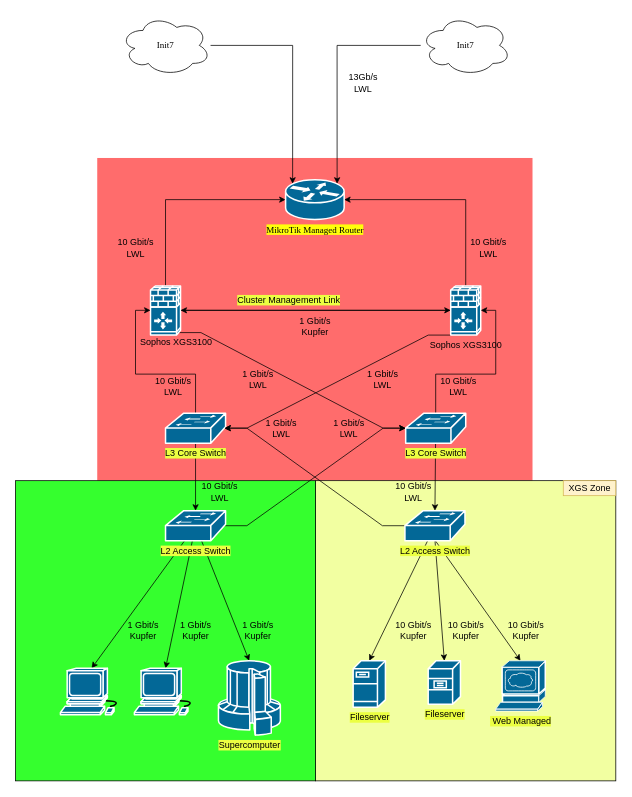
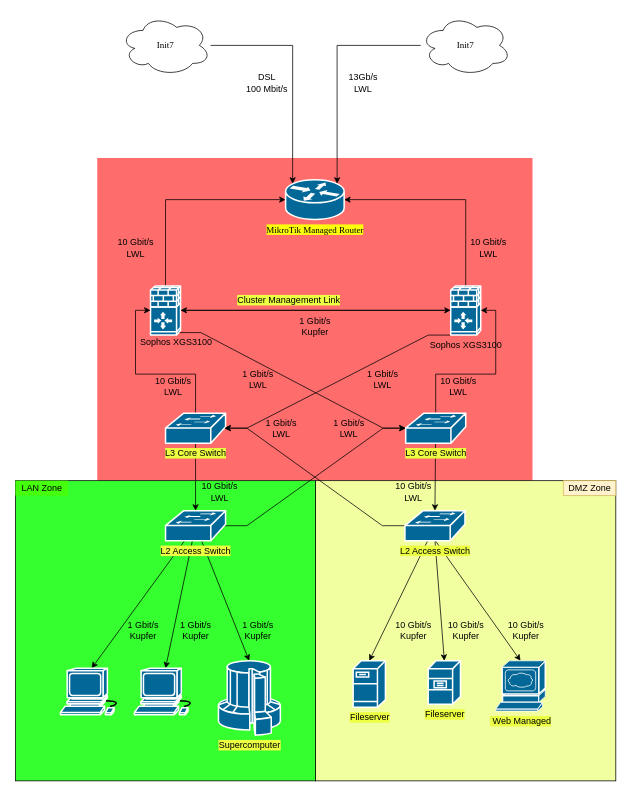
  <mxCell id="0" />
  <mxCell id="1" parent="0" />
  <mxCell id="2" value="" style="rounded=0;whiteSpace=wrap;html=1;labelBackgroundColor=#ECFF42;fillColor=#FF0A0A;imageAspect=1;gradientColor=none;strokeColor=none;opacity=60;" parent="1" vertex="1"><mxGeometry x="129" y="210" width="580" height="430" as="geometry" /></mxCell>
  <mxCell id="3" style="edgeStyle=orthogonalEdgeStyle;rounded=0;orthogonalLoop=1;jettySize=auto;html=1;entryX=0;entryY=0.5;entryDx=0;entryDy=0;entryPerimeter=0;exitX=0.5;exitY=0;exitDx=0;exitDy=0;exitPerimeter=0;" parent="1" source="6" target="9" edge="1"><mxGeometry relative="1" as="geometry" /></mxCell>
  <mxCell id="4" style="edgeStyle=entityRelationEdgeStyle;rounded=0;orthogonalLoop=1;jettySize=auto;html=1;exitX=0.93;exitY=0.95;exitDx=0;exitDy=0;exitPerimeter=0;" parent="1" source="6" target="23" edge="1"><mxGeometry relative="1" as="geometry" /></mxCell>
  <mxCell id="5" style="edgeStyle=orthogonalEdgeStyle;rounded=0;orthogonalLoop=1;jettySize=auto;html=1;" parent="1" source="6" target="13" edge="1"><mxGeometry relative="1" as="geometry" /></mxCell>
  <mxCell id="6" value="" style="shape=mxgraph.cisco.security.ios_firewall;html=1;dashed=0;fillColor=#036897;strokeColor=#ffffff;strokeWidth=2;verticalLabelPosition=bottom;verticalAlign=top;rounded=0;shadow=0;comic=0;fontFamily=Verdana;fontSize=12;" parent="1" vertex="1"><mxGeometry x="200" y="380" width="40" height="66" as="geometry" /></mxCell>
  <mxCell id="7" style="edgeStyle=orthogonalEdgeStyle;rounded=0;orthogonalLoop=1;jettySize=auto;html=1;entryX=0.12;entryY=0.1;entryDx=0;entryDy=0;entryPerimeter=0;" parent="1" source="8" target="9" edge="1"><mxGeometry relative="1" as="geometry" /></mxCell>
  <mxCell id="8" value="Init7" style="ellipse;shape=cloud;whiteSpace=wrap;html=1;rounded=0;shadow=0;comic=0;strokeWidth=1;fontFamily=Verdana;fontSize=12;" parent="1" vertex="1"><mxGeometry x="160" y="20" width="120" height="80" as="geometry" /></mxCell>
  <mxCell id="9" value="&lt;span style=&quot;background-color: rgb(255, 255, 10);&quot;&gt;MikroTik Managed Router&lt;/span&gt;" style="shape=mxgraph.cisco.routers.router;html=1;dashed=0;fillColor=#036897;strokeColor=#ffffff;strokeWidth=2;verticalLabelPosition=bottom;verticalAlign=top;rounded=0;shadow=0;comic=0;fontFamily=Verdana;fontSize=12;" parent="1" vertex="1"><mxGeometry x="380" y="239" width="78" height="53" as="geometry" /></mxCell>
  <mxCell id="10" style="rounded=0;orthogonalLoop=1;jettySize=auto;html=1;exitX=0;exitY=1;exitDx=0;exitDy=0;exitPerimeter=0;entryX=0.98;entryY=0.5;entryDx=0;entryDy=0;entryPerimeter=0;edgeStyle=entityRelationEdgeStyle;" parent="1" source="13" target="20" edge="1"><mxGeometry relative="1" as="geometry" /></mxCell>
  <mxCell id="11" style="edgeStyle=orthogonalEdgeStyle;rounded=0;orthogonalLoop=1;jettySize=auto;html=1;exitX=0.5;exitY=0;exitDx=0;exitDy=0;exitPerimeter=0;entryX=1;entryY=0.5;entryDx=0;entryDy=0;entryPerimeter=0;" parent="1" source="13" target="9" edge="1"><mxGeometry relative="1" as="geometry" /></mxCell>
  <mxCell id="12" style="edgeStyle=orthogonalEdgeStyle;rounded=0;orthogonalLoop=1;jettySize=auto;html=1;entryX=1;entryY=0.5;entryDx=0;entryDy=0;entryPerimeter=0;" parent="1" source="13" target="6" edge="1"><mxGeometry relative="1" as="geometry" /></mxCell>
  <mxCell id="13" value="&lt;span style=&quot;font-family: Helvetica;&quot;&gt;Sophos XGS3100&lt;/span&gt;" style="shape=mxgraph.cisco.security.ios_firewall;html=1;dashed=0;fillColor=#036897;strokeColor=#ffffff;strokeWidth=2;verticalLabelPosition=bottom;verticalAlign=top;rounded=0;shadow=0;comic=0;fontFamily=Verdana;fontSize=12;" parent="1" vertex="1"><mxGeometry x="600" y="380" width="40" height="66" as="geometry" /></mxCell>
  <mxCell id="14" style="edgeStyle=orthogonalEdgeStyle;rounded=0;orthogonalLoop=1;jettySize=auto;html=1;entryX=0.88;entryY=0.1;entryDx=0;entryDy=0;entryPerimeter=0;" parent="1" source="15" target="9" edge="1"><mxGeometry relative="1" as="geometry" /></mxCell>
  <mxCell id="15" value="Init7" style="ellipse;shape=cloud;whiteSpace=wrap;html=1;rounded=0;shadow=0;comic=0;strokeWidth=1;fontFamily=Verdana;fontSize=12;" parent="1" vertex="1"><mxGeometry x="560" y="20" width="120" height="80" as="geometry" /></mxCell>
  <mxCell id="16" value="" style="whiteSpace=wrap;html=1;aspect=fixed;labelBackgroundColor=#ECFF42;fillColor=#F2FFA1;" parent="1" vertex="1"><mxGeometry x="420" y="640" width="400" height="400" as="geometry" /></mxCell>
  <mxCell id="17" value="" style="whiteSpace=wrap;html=1;aspect=fixed;labelBackgroundColor=#ECFF42;fillColor=#35FF2E;" parent="1" vertex="1"><mxGeometry x="20" y="640" width="400" height="400" as="geometry" /></mxCell>
  <mxCell id="18" style="edgeStyle=orthogonalEdgeStyle;rounded=0;orthogonalLoop=1;jettySize=auto;html=1;entryX=0;entryY=0.5;entryDx=0;entryDy=0;entryPerimeter=0;" parent="1" source="20" target="6" edge="1"><mxGeometry relative="1" as="geometry"><mxPoint x="200" y="480" as="targetPoint" /></mxGeometry></mxCell>
  <mxCell id="19" style="edgeStyle=none;rounded=0;orthogonalLoop=1;jettySize=auto;html=1;" parent="1" source="20" target="31" edge="1"><mxGeometry relative="1" as="geometry" /></mxCell>
  <mxCell id="20" value="L3 Core Switch" style="shape=mxgraph.cisco.switches.workgroup_switch;sketch=0;html=1;pointerEvents=1;dashed=0;fillColor=#036897;strokeColor=#ffffff;strokeWidth=2;verticalLabelPosition=bottom;verticalAlign=top;align=center;outlineConnect=0;labelBackgroundColor=#ECFF42;" parent="1" vertex="1"><mxGeometry x="220" y="550" width="80" height="40" as="geometry" /></mxCell>
  <mxCell id="21" style="edgeStyle=orthogonalEdgeStyle;rounded=0;orthogonalLoop=1;jettySize=auto;html=1;entryX=1;entryY=0.5;entryDx=0;entryDy=0;entryPerimeter=0;" parent="1" source="23" target="13" edge="1"><mxGeometry relative="1" as="geometry" /></mxCell>
  <mxCell id="22" style="rounded=0;orthogonalLoop=1;jettySize=auto;html=1;entryX=0.5;entryY=0;entryDx=0;entryDy=0;entryPerimeter=0;" parent="1" source="23" target="36" edge="1"><mxGeometry relative="1" as="geometry" /></mxCell>
  <mxCell id="23" value="L3 Core Switch" style="shape=mxgraph.cisco.switches.workgroup_switch;sketch=0;html=1;pointerEvents=1;dashed=0;fillColor=#036897;strokeColor=#ffffff;strokeWidth=2;verticalLabelPosition=bottom;verticalAlign=top;align=center;outlineConnect=0;labelBackgroundColor=#ECFF42;" parent="1" vertex="1"><mxGeometry x="540" y="550" width="80" height="40" as="geometry" /></mxCell>
  <mxCell id="24" value="&lt;span style=&quot;background-color: rgb(236, 255, 66);&quot;&gt;Cluster Management Link&lt;/span&gt;" style="text;html=1;align=center;verticalAlign=middle;resizable=0;points=[];autosize=1;strokeColor=none;fillColor=none;" parent="1" vertex="1"><mxGeometry x="309" y="390" width="150" height="20" as="geometry" /></mxCell>
- <mxCell id="25" value="XGS Zone" style="text;html=1;align=center;verticalAlign=middle;resizable=0;points=[];autosize=1;strokeColor=#d6b656;fillColor=#fff2cc;" parent="1" vertex="1"><mxGeometry x="750" y="640" width="70" height="20" as="geometry" /></mxCell>
+ <mxCell id="25" value="DMZ Zone" style="text;html=1;align=center;verticalAlign=middle;resizable=0;points=[];autosize=1;strokeColor=#d6b656;fillColor=#fff2cc;" parent="1" vertex="1"><mxGeometry x="750" y="640" width="70" height="20" as="geometry" /></mxCell>
+ <mxCell id="26" value="LAN Zone" style="text;html=1;align=center;verticalAlign=middle;resizable=0;points=[];autosize=1;strokeColor=none;fillColor=#45FF0D;" parent="1" vertex="1"><mxGeometry x="20" y="640" width="70" height="20" as="geometry" /></mxCell>
  <mxCell id="27" style="edgeStyle=entityRelationEdgeStyle;rounded=0;orthogonalLoop=1;jettySize=auto;html=1;exitX=0.98;exitY=0.5;exitDx=0;exitDy=0;exitPerimeter=0;entryX=0;entryY=0.5;entryDx=0;entryDy=0;entryPerimeter=0;" parent="1" source="31" target="23" edge="1"><mxGeometry relative="1" as="geometry" /></mxCell>
  <mxCell id="28" style="edgeStyle=none;rounded=0;orthogonalLoop=1;jettySize=auto;html=1;entryX=0.5;entryY=0;entryDx=0;entryDy=0;entryPerimeter=0;" parent="1" source="31" target="40" edge="1"><mxGeometry relative="1" as="geometry" /></mxCell>
  <mxCell id="29" style="edgeStyle=none;rounded=0;orthogonalLoop=1;jettySize=auto;html=1;entryX=0.5;entryY=0;entryDx=0;entryDy=0;entryPerimeter=0;" parent="1" source="31" target="41" edge="1"><mxGeometry relative="1" as="geometry" /></mxCell>
  <mxCell id="30" style="edgeStyle=none;rounded=0;orthogonalLoop=1;jettySize=auto;html=1;entryX=0.5;entryY=0;entryDx=0;entryDy=0;entryPerimeter=0;" parent="1" source="31" target="42" edge="1"><mxGeometry relative="1" as="geometry" /></mxCell>
  <mxCell id="31" value="L2 Access Switch" style="shape=mxgraph.cisco.switches.workgroup_switch;sketch=0;html=1;pointerEvents=1;dashed=0;fillColor=#036897;strokeColor=#ffffff;strokeWidth=2;verticalLabelPosition=bottom;verticalAlign=top;align=center;outlineConnect=0;labelBackgroundColor=#ECFF42;" parent="1" vertex="1"><mxGeometry x="220" y="680" width="80" height="40" as="geometry" /></mxCell>
  <mxCell id="32" style="edgeStyle=entityRelationEdgeStyle;rounded=0;orthogonalLoop=1;jettySize=auto;html=1;entryX=0.98;entryY=0.5;entryDx=0;entryDy=0;entryPerimeter=0;" parent="1" source="36" target="20" edge="1"><mxGeometry relative="1" as="geometry" /></mxCell>
  <mxCell id="33" style="rounded=0;orthogonalLoop=1;jettySize=auto;html=1;entryX=0.5;entryY=0;entryDx=0;entryDy=0;entryPerimeter=0;exitX=0.5;exitY=0.98;exitDx=0;exitDy=0;exitPerimeter=0;" parent="1" source="36" target="38" edge="1"><mxGeometry relative="1" as="geometry" /></mxCell>
  <mxCell id="34" style="edgeStyle=none;rounded=0;orthogonalLoop=1;jettySize=auto;html=1;entryX=0.5;entryY=0;entryDx=0;entryDy=0;entryPerimeter=0;" parent="1" source="36" target="37" edge="1"><mxGeometry relative="1" as="geometry" /></mxCell>
  <mxCell id="35" style="edgeStyle=none;rounded=0;orthogonalLoop=1;jettySize=auto;html=1;exitX=0.5;exitY=0.98;exitDx=0;exitDy=0;exitPerimeter=0;entryX=0.5;entryY=0;entryDx=0;entryDy=0;entryPerimeter=0;" parent="1" source="36" target="39" edge="1"><mxGeometry relative="1" as="geometry" /></mxCell>
  <mxCell id="36" value="L2 Access Switch" style="shape=mxgraph.cisco.switches.workgroup_switch;sketch=0;html=1;pointerEvents=1;dashed=0;fillColor=#036897;strokeColor=#ffffff;strokeWidth=2;verticalLabelPosition=bottom;verticalAlign=top;align=center;outlineConnect=0;labelBackgroundColor=#ECFF42;" parent="1" vertex="1"><mxGeometry x="539" y="680" width="80" height="40" as="geometry" /></mxCell>
  <mxCell id="37" value="Fileserver" style="shape=mxgraph.cisco.servers.fileserver;sketch=0;html=1;pointerEvents=1;dashed=0;fillColor=#036897;strokeColor=#ffffff;strokeWidth=2;verticalLabelPosition=bottom;verticalAlign=top;align=center;outlineConnect=0;labelBackgroundColor=#ECFF42;" parent="1" vertex="1"><mxGeometry x="470" y="880" width="43" height="62" as="geometry" /></mxCell>
  <mxCell id="38" value="Fileserver" style="shape=mxgraph.cisco.servers.file_server;sketch=0;html=1;pointerEvents=1;dashed=0;fillColor=#036897;strokeColor=#ffffff;strokeWidth=2;verticalLabelPosition=bottom;verticalAlign=top;align=center;outlineConnect=0;labelBackgroundColor=#ECFF42;" parent="1" vertex="1"><mxGeometry x="570" y="880" width="43" height="58" as="geometry" /></mxCell>
  <mxCell id="39" value="&amp;nbsp;Web Managed" style="shape=mxgraph.cisco.servers.www_server;sketch=0;html=1;pointerEvents=1;dashed=0;fillColor=#036897;strokeColor=#ffffff;strokeWidth=2;verticalLabelPosition=bottom;verticalAlign=top;align=center;outlineConnect=0;labelBackgroundColor=#ECFF42;" parent="1" vertex="1"><mxGeometry x="660" y="880" width="66" height="67" as="geometry" /></mxCell>
  <mxCell id="40" value="" style="shape=mxgraph.cisco.computers_and_peripherals.workstation;sketch=0;html=1;pointerEvents=1;dashed=0;fillColor=#036897;strokeColor=#ffffff;strokeWidth=2;verticalLabelPosition=bottom;verticalAlign=top;align=center;outlineConnect=0;labelBackgroundColor=#ECFF42;" parent="1" vertex="1"><mxGeometry x="178.5" y="890" width="83" height="62" as="geometry" /></mxCell>
  <mxCell id="41" value="" style="shape=mxgraph.cisco.computers_and_peripherals.workstation;sketch=0;html=1;pointerEvents=1;dashed=0;fillColor=#036897;strokeColor=#ffffff;strokeWidth=2;verticalLabelPosition=bottom;verticalAlign=top;align=center;outlineConnect=0;labelBackgroundColor=#ECFF42;" parent="1" vertex="1"><mxGeometry x="80" y="890" width="83" height="62" as="geometry" /></mxCell>
  <mxCell id="42" value="Supercomputer" style="shape=mxgraph.cisco.computers_and_peripherals.supercomputer;sketch=0;html=1;pointerEvents=1;dashed=0;fillColor=#036897;strokeColor=#ffffff;strokeWidth=2;verticalLabelPosition=bottom;verticalAlign=top;align=center;outlineConnect=0;labelBackgroundColor=#ECFF42;" parent="1" vertex="1"><mxGeometry x="290" y="880" width="83" height="99" as="geometry" /></mxCell>
  <mxCell id="43" value="13Gb/s&lt;br&gt;LWL" style="text;html=1;align=center;verticalAlign=middle;resizable=0;points=[];autosize=1;strokeColor=none;fillColor=none;" parent="1" vertex="1"><mxGeometry x="458" y="95" width="50" height="30" as="geometry" /></mxCell>
+ <mxCell id="44" value="DSL&lt;br&gt;100 Mbit/s" style="text;html=1;align=center;verticalAlign=middle;resizable=0;points=[];autosize=1;strokeColor=none;fillColor=none;" parent="1" vertex="1"><mxGeometry x="320" y="95" width="70" height="30" as="geometry" /></mxCell>
  <mxCell id="45" value="10 Gbit/s&lt;br&gt;LWL" style="text;html=1;align=center;verticalAlign=middle;resizable=0;points=[];autosize=1;strokeColor=none;fillColor=none;" vertex="1" parent="1"><mxGeometry x="150" y="315" width="60" height="30" as="geometry" /></mxCell>
  <mxCell id="46" value="Sophos XGS3100" style="text;html=1;align=center;verticalAlign=middle;resizable=0;points=[];autosize=1;strokeColor=none;fillColor=none;" vertex="1" parent="1"><mxGeometry x="178.5" y="446" width="110" height="20" as="geometry" /></mxCell>
  <mxCell id="47" value="1 Gbit/s&lt;br&gt;Kupfer" style="text;html=1;align=center;verticalAlign=middle;resizable=0;points=[];autosize=1;strokeColor=none;fillColor=none;" vertex="1" parent="1"><mxGeometry x="389" y="420" width="60" height="30" as="geometry" /></mxCell>
  <mxCell id="48" value="10 Gbit/s&lt;br&gt;LWL" style="text;html=1;align=center;verticalAlign=middle;resizable=0;points=[];autosize=1;strokeColor=none;fillColor=none;" vertex="1" parent="1"><mxGeometry x="620" y="315" width="60" height="30" as="geometry" /></mxCell>
  <mxCell id="49" value="10 Gbit/s&lt;br&gt;LWL" style="text;html=1;align=center;verticalAlign=middle;resizable=0;points=[];autosize=1;strokeColor=none;fillColor=none;" vertex="1" parent="1"><mxGeometry x="261.5" y="640" width="60" height="30" as="geometry" /></mxCell>
  <mxCell id="50" value="10 Gbit/s&lt;br&gt;LWL" style="text;html=1;align=center;verticalAlign=middle;resizable=0;points=[];autosize=1;strokeColor=none;fillColor=none;" vertex="1" parent="1"><mxGeometry x="520" y="640" width="60" height="30" as="geometry" /></mxCell>
  <mxCell id="51" value="1 Gbit/s&lt;br&gt;Kupfer" style="text;html=1;align=center;verticalAlign=middle;resizable=0;points=[];autosize=1;strokeColor=none;fillColor=none;" vertex="1" parent="1"><mxGeometry x="160" y="825" width="60" height="30" as="geometry" /></mxCell>
  <mxCell id="52" value="1 Gbit/s&lt;br&gt;Kupfer" style="text;html=1;align=center;verticalAlign=middle;resizable=0;points=[];autosize=1;strokeColor=none;fillColor=none;" vertex="1" parent="1"><mxGeometry x="230" y="825" width="60" height="30" as="geometry" /></mxCell>
  <mxCell id="53" value="1 Gbit/s&lt;br&gt;Kupfer" style="text;html=1;align=center;verticalAlign=middle;resizable=0;points=[];autosize=1;strokeColor=none;fillColor=none;" vertex="1" parent="1"><mxGeometry x="313" y="825" width="60" height="30" as="geometry" /></mxCell>
  <mxCell id="54" value="10 Gbit/s&lt;br&gt;Kupfer" style="text;html=1;align=center;verticalAlign=middle;resizable=0;points=[];autosize=1;strokeColor=none;fillColor=none;" vertex="1" parent="1"><mxGeometry x="520" y="825" width="60" height="30" as="geometry" /></mxCell>
  <mxCell id="55" value="10 Gbit/s&lt;br&gt;Kupfer" style="text;html=1;align=center;verticalAlign=middle;resizable=0;points=[];autosize=1;strokeColor=none;fillColor=none;" vertex="1" parent="1"><mxGeometry x="590" y="825" width="60" height="30" as="geometry" /></mxCell>
  <mxCell id="56" value="10 Gbit/s&lt;br&gt;Kupfer" style="text;html=1;align=center;verticalAlign=middle;resizable=0;points=[];autosize=1;strokeColor=none;fillColor=none;" vertex="1" parent="1"><mxGeometry x="670" y="825" width="60" height="30" as="geometry" /></mxCell>
  <mxCell id="57" value="10 Gbit/s&lt;br&gt;LWL" style="text;html=1;align=center;verticalAlign=middle;resizable=0;points=[];autosize=1;strokeColor=none;fillColor=none;" vertex="1" parent="1"><mxGeometry x="580" y="500" width="60" height="30" as="geometry" /></mxCell>
  <mxCell id="58" value="10 Gbit/s&lt;br&gt;LWL" style="text;html=1;align=center;verticalAlign=middle;resizable=0;points=[];autosize=1;strokeColor=none;fillColor=none;" vertex="1" parent="1"><mxGeometry x="200" y="500" width="60" height="30" as="geometry" /></mxCell>
  <mxCell id="59" value="1 Gbit/s&lt;br&gt;LWL" style="text;html=1;align=center;verticalAlign=middle;resizable=0;points=[];autosize=1;strokeColor=none;fillColor=none;" vertex="1" parent="1"><mxGeometry x="479" y="490" width="60" height="30" as="geometry" /></mxCell>
  <mxCell id="60" value="1 Gbit/s&lt;br&gt;LWL" style="text;html=1;align=center;verticalAlign=middle;resizable=0;points=[];autosize=1;strokeColor=none;fillColor=none;" vertex="1" parent="1"><mxGeometry x="313" y="490" width="60" height="30" as="geometry" /></mxCell>
  <mxCell id="61" value="1 Gbit/s&lt;br&gt;LWL" style="text;html=1;align=center;verticalAlign=middle;resizable=0;points=[];autosize=1;strokeColor=none;fillColor=none;" vertex="1" parent="1"><mxGeometry x="344" y="555" width="60" height="30" as="geometry" /></mxCell>
  <mxCell id="62" value="1 Gbit/s&lt;br&gt;LWL" style="text;html=1;align=center;verticalAlign=middle;resizable=0;points=[];autosize=1;strokeColor=none;fillColor=none;" vertex="1" parent="1"><mxGeometry x="434" y="555" width="60" height="30" as="geometry" /></mxCell>
